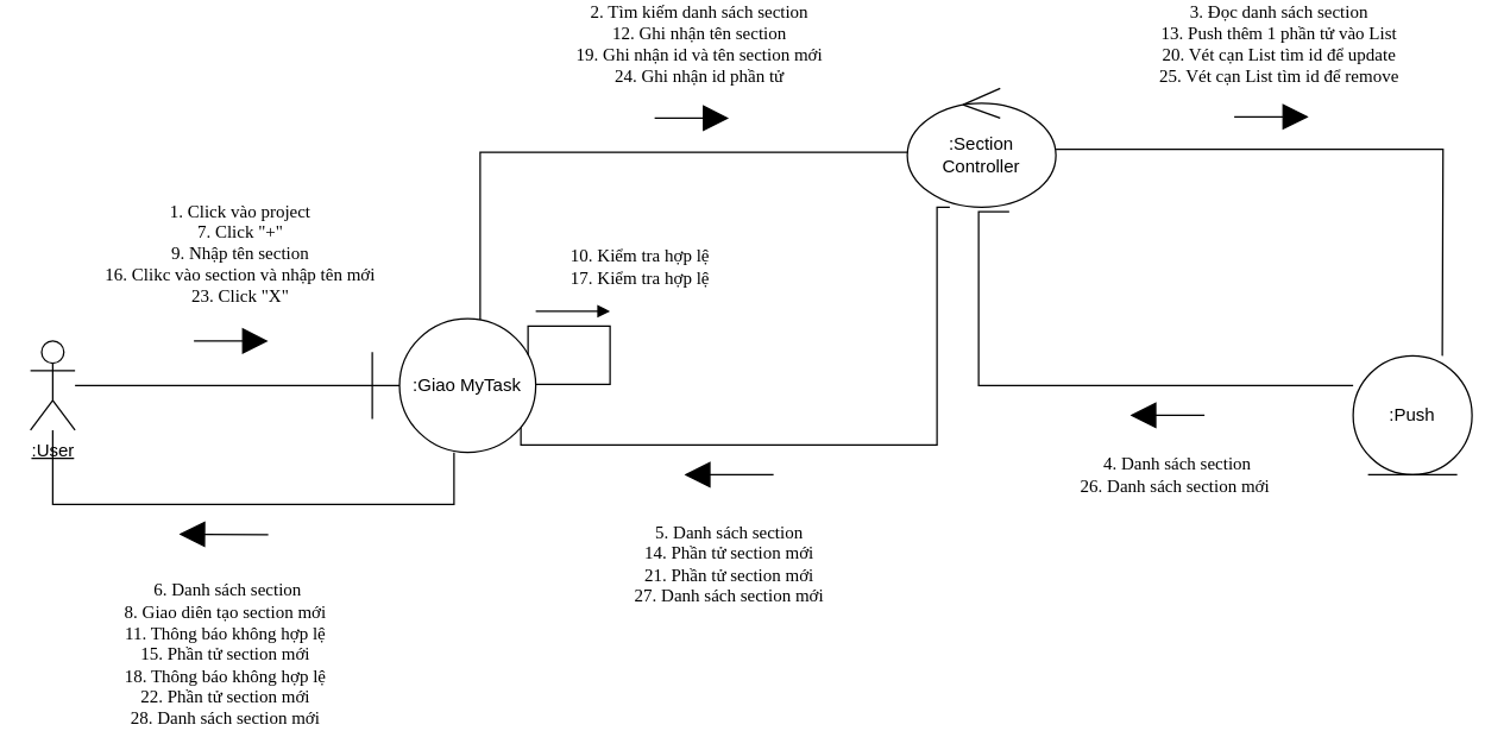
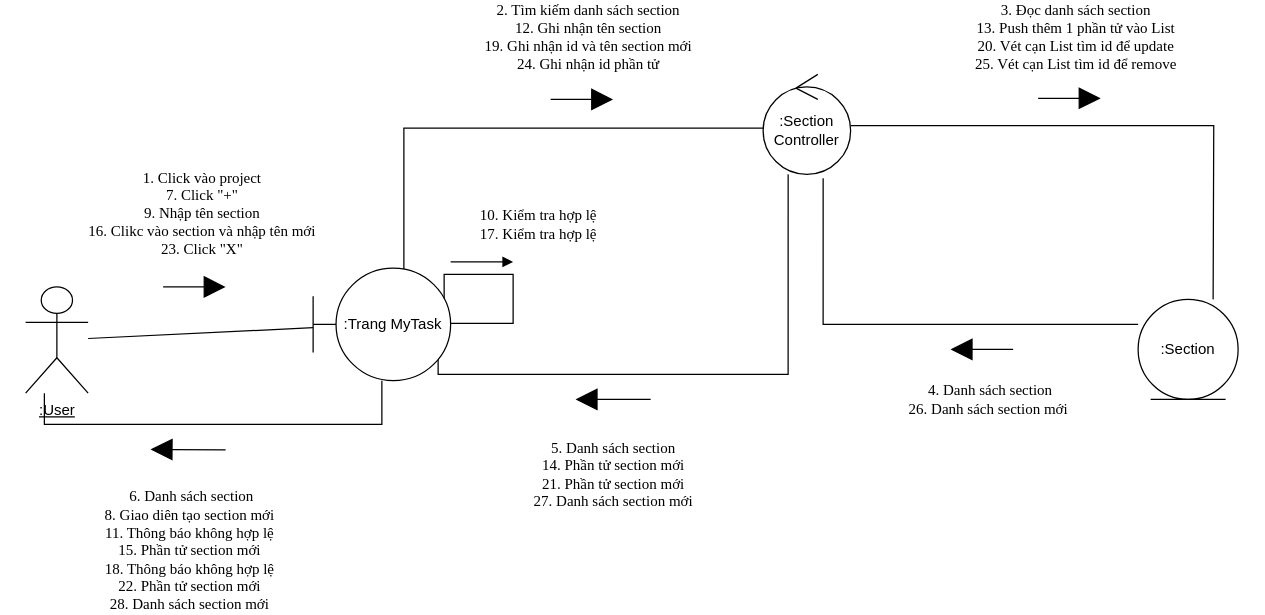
  <mxCell id="0" />
  <mxCell id="1" parent="0" />
  <mxCell id="2" style="endArrow=none;html=1;fontSize=12;" parent="1" source="3" target="8" edge="1"><mxGeometry relative="1" as="geometry" /></mxCell>
- <mxCell id="3" value="&lt;u style=&quot;font-size: 12px;&quot;&gt;:User&lt;/u&gt;" style="shape=umlActor;verticalLabelPosition=bottom;verticalAlign=top;html=1;fontSize=12;" parent="1" vertex="1"><mxGeometry x="20" y="190" width="30" height="60" as="geometry" /></mxCell>
+ <mxCell id="3" value="&lt;u style=&quot;font-size: 12px;&quot;&gt;:User&lt;/u&gt;" style="shape=umlActor;verticalLabelPosition=bottom;verticalAlign=top;html=1;fontSize=12;" parent="1" vertex="1"><mxGeometry x="20" y="190" width="50" height="85" as="geometry" /></mxCell>
  <mxCell id="4" style="edgeStyle=orthogonalEdgeStyle;rounded=0;orthogonalLoop=1;jettySize=auto;html=1;endArrow=none;endFill=0;fontSize=12;exitX=1;exitY=0.513;exitDx=0;exitDy=0;exitPerimeter=0;" parent="1" source="20" edge="1"><mxGeometry relative="1" as="geometry"><mxPoint x="700" y="60" as="sourcePoint" /><mxPoint x="970" y="200" as="targetPoint" /></mxGeometry></mxCell>
  <mxCell id="5" style="edgeStyle=orthogonalEdgeStyle;rounded=0;orthogonalLoop=1;jettySize=auto;html=1;entryX=0.882;entryY=0.836;entryDx=0;entryDy=0;endArrow=none;endFill=0;fontSize=12;entryPerimeter=0;exitX=0.286;exitY=1;exitDx=0;exitDy=0;exitPerimeter=0;" parent="1" source="20" target="8" edge="1"><mxGeometry relative="1" as="geometry"><Array as="points"><mxPoint x="630" y="260" /><mxPoint x="350" y="260" /><mxPoint x="350" y="243" /><mxPoint x="347" y="243" /></Array><mxPoint x="640" y="130" as="sourcePoint" /></mxGeometry></mxCell>
  <mxCell id="6" style="edgeStyle=orthogonalEdgeStyle;rounded=0;orthogonalLoop=1;jettySize=auto;html=1;entryX=0.014;entryY=0.563;entryDx=0;entryDy=0;entryPerimeter=0;endArrow=none;endFill=0;fontSize=12;exitX=0.66;exitY=0.022;exitDx=0;exitDy=0;exitPerimeter=0;" parent="1" source="8" target="20" edge="1"><mxGeometry relative="1" as="geometry"><Array as="points"><mxPoint x="323" y="63" /><mxPoint x="611" y="63" /></Array><mxPoint x="580.12" y="62.72" as="targetPoint" /></mxGeometry></mxCell>
  <mxCell id="7" style="edgeStyle=orthogonalEdgeStyle;rounded=0;orthogonalLoop=1;jettySize=auto;html=1;endArrow=none;endFill=0;fontSize=12;" parent="1" source="8" target="3" edge="1"><mxGeometry relative="1" as="geometry"><Array as="points"><mxPoint x="305" y="300" /><mxPoint x="35" y="300" /></Array></mxGeometry></mxCell>
- <mxCell id="8" value="&lt;span&gt;:Giao MyTask&lt;/span&gt;" style="shape=umlBoundary;whiteSpace=wrap;html=1;fontSize=12;" parent="1" vertex="1"><mxGeometry x="250" y="175" width="110" height="90" as="geometry" /></mxCell>
+ <mxCell id="8" value="&lt;span&gt;:Trang MyTask&lt;/span&gt;" style="shape=umlBoundary;whiteSpace=wrap;html=1;fontSize=12;" parent="1" vertex="1"><mxGeometry x="250" y="175" width="110" height="90" as="geometry" /></mxCell>
  <mxCell id="9" style="edgeStyle=orthogonalEdgeStyle;rounded=0;orthogonalLoop=1;jettySize=auto;html=1;endArrow=none;endFill=0;fontSize=12;entryX=0.686;entryY=1.038;entryDx=0;entryDy=0;entryPerimeter=0;" parent="1" edge="1" target="20"><mxGeometry relative="1" as="geometry"><mxPoint x="680" y="130" as="targetPoint" /><Array as="points"><mxPoint x="658" y="220" /></Array><mxPoint x="910" y="220" as="sourcePoint" /></mxGeometry></mxCell>
  <mxCell id="10" value="" style="endArrow=block;html=1;fontSize=12;endFill=1;endSize=15;" parent="1" edge="1"><mxGeometry width="50" height="50" relative="1" as="geometry"><mxPoint x="130" y="190" as="sourcePoint" /><mxPoint x="180" y="190" as="targetPoint" /></mxGeometry></mxCell>
  <mxCell id="11" value="&lt;font style=&quot;font-size: 12px&quot;&gt;&lt;font style=&quot;font-size: 12px&quot;&gt;&lt;font style=&quot;font-size: 12px&quot;&gt;&lt;span style=&quot;font-family: &amp;#34;verdana&amp;#34;&quot;&gt;1. Click vào project&lt;br&gt;&lt;/span&gt;&lt;/font&gt;&lt;/font&gt;&lt;/font&gt;&lt;span style=&quot;font-family: &amp;#34;verdana&amp;#34; ; font-size: 12px&quot;&gt;7. Click &quot;+&quot;&lt;br&gt;9. Nhập tên section&lt;br&gt;16. Clikc vào section và nhập tên mới&lt;br&gt;23. Click &quot;X&quot;&lt;br&gt;&lt;/span&gt;" style="edgeLabel;html=1;align=center;verticalAlign=middle;resizable=0;points=[];fontSize=12;" parent="10" vertex="1" connectable="0"><mxGeometry x="-0.42" y="-1" relative="1" as="geometry"><mxPoint x="15.83" y="-61" as="offset" /></mxGeometry></mxCell>
  <mxCell id="12" value="&lt;font style=&quot;font-size: 12px&quot;&gt;&lt;span style=&quot;font-family: &amp;#34;verdana&amp;#34;&quot;&gt;3. Đọc danh sách section&lt;br&gt;&lt;/span&gt;&lt;/font&gt;&lt;span style=&quot;font-family: &amp;#34;verdana&amp;#34;&quot;&gt;13. Push thêm 1 phần tử vào List&lt;br&gt;20. Vét cạn List tìm id để update&lt;br&gt;25. Vét cạn List tìm id để remove&lt;br&gt;&lt;/span&gt;" style="endArrow=block;html=1;fontSize=12;endFill=1;endSize=15;" parent="1" edge="1"><mxGeometry x="0.2" y="49" width="50" height="50" relative="1" as="geometry"><mxPoint x="830" y="39.17" as="sourcePoint" /><mxPoint x="880" y="39.17" as="targetPoint" /><mxPoint as="offset" /></mxGeometry></mxCell>
  <mxCell id="13" value="&lt;div&gt;&lt;span style=&quot;font-family: &amp;#34;verdana&amp;#34;&quot;&gt;&lt;font style=&quot;font-size: 12px&quot;&gt;2. Tìm kiếm danh sách section&lt;/font&gt;&lt;/span&gt;&lt;/div&gt;&lt;span style=&quot;font-family: &amp;#34;verdana&amp;#34;&quot;&gt;12. Ghi nhận tên section&lt;br&gt;19. Ghi nhận id và tên section mới&lt;br&gt;24. Ghi nhận id phần tử&lt;br&gt;&lt;/span&gt;" style="endArrow=block;html=1;fontSize=12;align=center;endFill=1;endSize=15;" parent="1" edge="1"><mxGeometry x="0.2" y="50" width="50" height="50" relative="1" as="geometry"><mxPoint x="440" y="40" as="sourcePoint" /><mxPoint x="490" y="40" as="targetPoint" /><Array as="points"><mxPoint x="480" y="40" /></Array><mxPoint as="offset" /></mxGeometry></mxCell>
  <mxCell id="14" value="&lt;span style=&quot;font-family: &amp;#34;verdana&amp;#34;&quot;&gt;&amp;nbsp;4. Danh sách section&lt;br&gt;26. Danh sách section mới&lt;br&gt;&lt;/span&gt;" style="endArrow=block;html=1;fontSize=12;endFill=1;endSize=15;" parent="1" edge="1"><mxGeometry x="-0.2" y="40" width="50" height="50" relative="1" as="geometry"><mxPoint x="810" y="240" as="sourcePoint" /><mxPoint x="760" y="240" as="targetPoint" /><mxPoint as="offset" /></mxGeometry></mxCell>
  <mxCell id="15" value="&lt;font style=&quot;font-size: 12px&quot;&gt;&lt;span style=&quot;font-family: &amp;#34;verdana&amp;#34;&quot;&gt;&lt;font style=&quot;font-size: 12px&quot;&gt;5. Danh sách section&lt;br&gt;&lt;/font&gt;&lt;/span&gt;&lt;/font&gt;&lt;span style=&quot;font-family: &amp;#34;verdana&amp;#34;&quot;&gt;&lt;font style=&quot;font-size: 12px&quot;&gt;14. Phần tử section mới&lt;br&gt;21. Phần tử section mới&lt;br&gt;27. Danh sách section mới&lt;br&gt;&lt;/font&gt;&lt;/span&gt;" style="endArrow=block;html=1;fontSize=12;endFill=1;jumpSize=7;sourcePerimeterSpacing=2;endSize=15;" parent="1" edge="1"><mxGeometry y="60" width="50" height="50" relative="1" as="geometry"><mxPoint x="520" y="280" as="sourcePoint" /><mxPoint x="460" y="280" as="targetPoint" /><Array as="points" /><mxPoint as="offset" /></mxGeometry></mxCell>
  <mxCell id="16" value="" style="endArrow=block;html=1;fontSize=12;endFill=1;endSize=15;" parent="1" edge="1"><mxGeometry width="50" height="50" relative="1" as="geometry"><mxPoint x="180" y="320.42" as="sourcePoint" /><mxPoint x="120" y="320" as="targetPoint" /><Array as="points" /></mxGeometry></mxCell>
  <mxCell id="17" value="&lt;font style=&quot;font-size: 12px&quot;&gt;&lt;font style=&quot;font-size: 12px&quot;&gt;&lt;font style=&quot;font-size: 12px&quot;&gt;&lt;span style=&quot;font-family: &amp;#34;verdana&amp;#34;&quot;&gt;&amp;nbsp;6. Danh sách section&lt;br&gt;&lt;/span&gt;&lt;/font&gt;&lt;/font&gt;&lt;/font&gt;&lt;span style=&quot;font-family: &amp;#34;verdana&amp;#34;&quot;&gt;8. Giao diên tạo section mới&lt;br&gt;11. Thông báo không hợp lệ&lt;br&gt;15. Phần tử section mới&lt;br&gt;18. Thông báo không hợp lệ&lt;br&gt;22. Phần tử section mới&lt;br&gt;28. Danh sách section mới&lt;br&gt;&lt;/span&gt;" style="edgeLabel;html=1;align=center;verticalAlign=middle;resizable=0;points=[];fontSize=12;" parent="16" vertex="1" connectable="0"><mxGeometry x="-0.409" relative="1" as="geometry"><mxPoint x="-12" y="79.71" as="offset" /></mxGeometry></mxCell>
  <mxCell id="18" style="edgeStyle=orthogonalEdgeStyle;rounded=0;orthogonalLoop=1;jettySize=auto;html=1;endArrow=none;endFill=0;fontSize=12;exitX=0.953;exitY=0.269;exitDx=0;exitDy=0;exitPerimeter=0;entryX=1.003;entryY=0.491;entryDx=0;entryDy=0;entryPerimeter=0;" parent="1" source="8" target="8" edge="1"><mxGeometry relative="1" as="geometry"><Array as="points"><mxPoint x="355" y="180" /><mxPoint x="410" y="180" /><mxPoint x="410" y="219" /></Array></mxGeometry></mxCell>
  <mxCell id="19" value="&lt;font face=&quot;verdana&quot;&gt;10. Kiểm tra hợp lệ&lt;br&gt;17. Kiểm tra hợp lệ&lt;br&gt;&lt;/font&gt;" style="endArrow=block;html=1;fontSize=12;align=center;endFill=1;" parent="1" edge="1"><mxGeometry x="1" y="36" width="50" height="50" relative="1" as="geometry"><mxPoint x="360" y="170" as="sourcePoint" /><mxPoint x="410" y="170" as="targetPoint" /><Array as="points" /><mxPoint x="20" y="6" as="offset" /></mxGeometry></mxCell>
- <mxCell id="20" value="&lt;div&gt;:Section&lt;/div&gt;&lt;div&gt;Controller&lt;br&gt;&lt;/div&gt;" style="ellipse;shape=umlControl;whiteSpace=wrap;html=1;" vertex="1" parent="1"><mxGeometry x="610" y="20" width="100" height="80" as="geometry" /></mxCell>
- <mxCell id="21" value=":Push" style="ellipse;shape=umlEntity;whiteSpace=wrap;html=1;" vertex="1" parent="1"><mxGeometry x="910" y="200" width="80" height="80" as="geometry" /></mxCell>
+ <mxCell id="20" value="&lt;div&gt;:Section&lt;/div&gt;&lt;div&gt;Controller&lt;br&gt;&lt;/div&gt;" style="ellipse;shape=umlControl;whiteSpace=wrap;html=1;" vertex="1" parent="1"><mxGeometry x="610" y="20" width="70" height="80" as="geometry" /></mxCell>
+ <mxCell id="21" value=":Section" style="ellipse;shape=umlEntity;whiteSpace=wrap;html=1;" vertex="1" parent="1"><mxGeometry x="910" y="200" width="80" height="80" as="geometry" /></mxCell>
